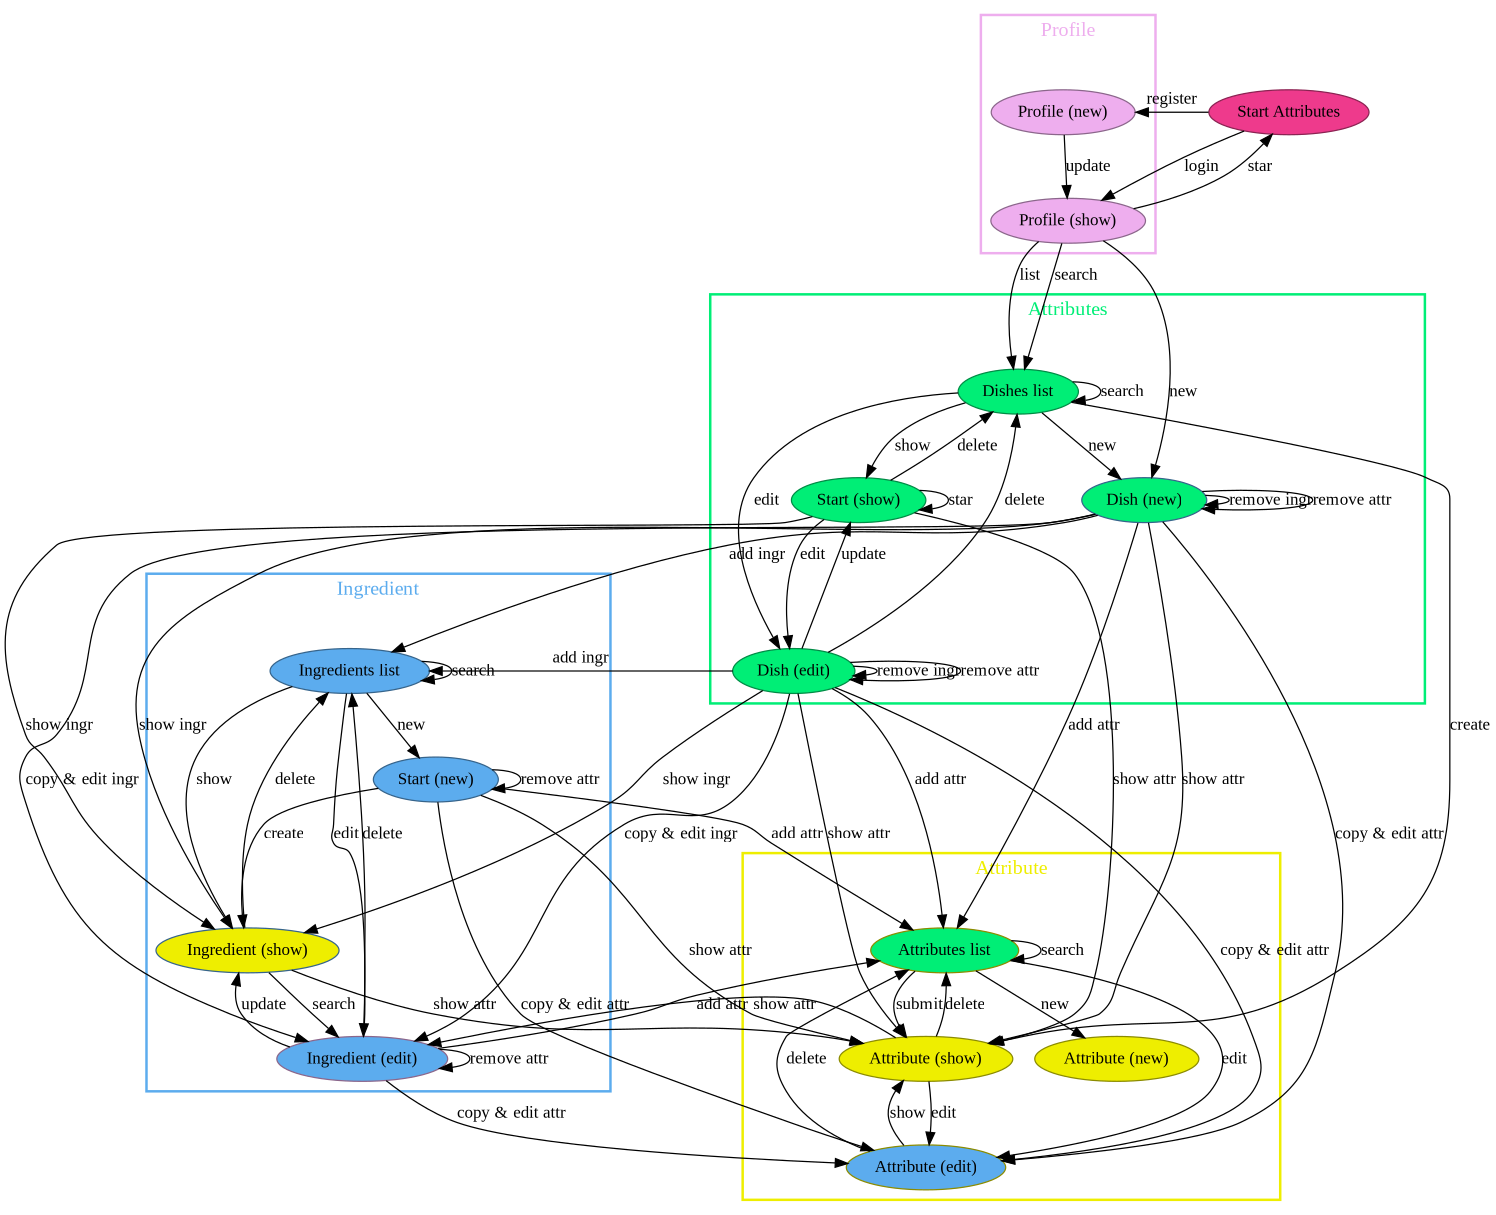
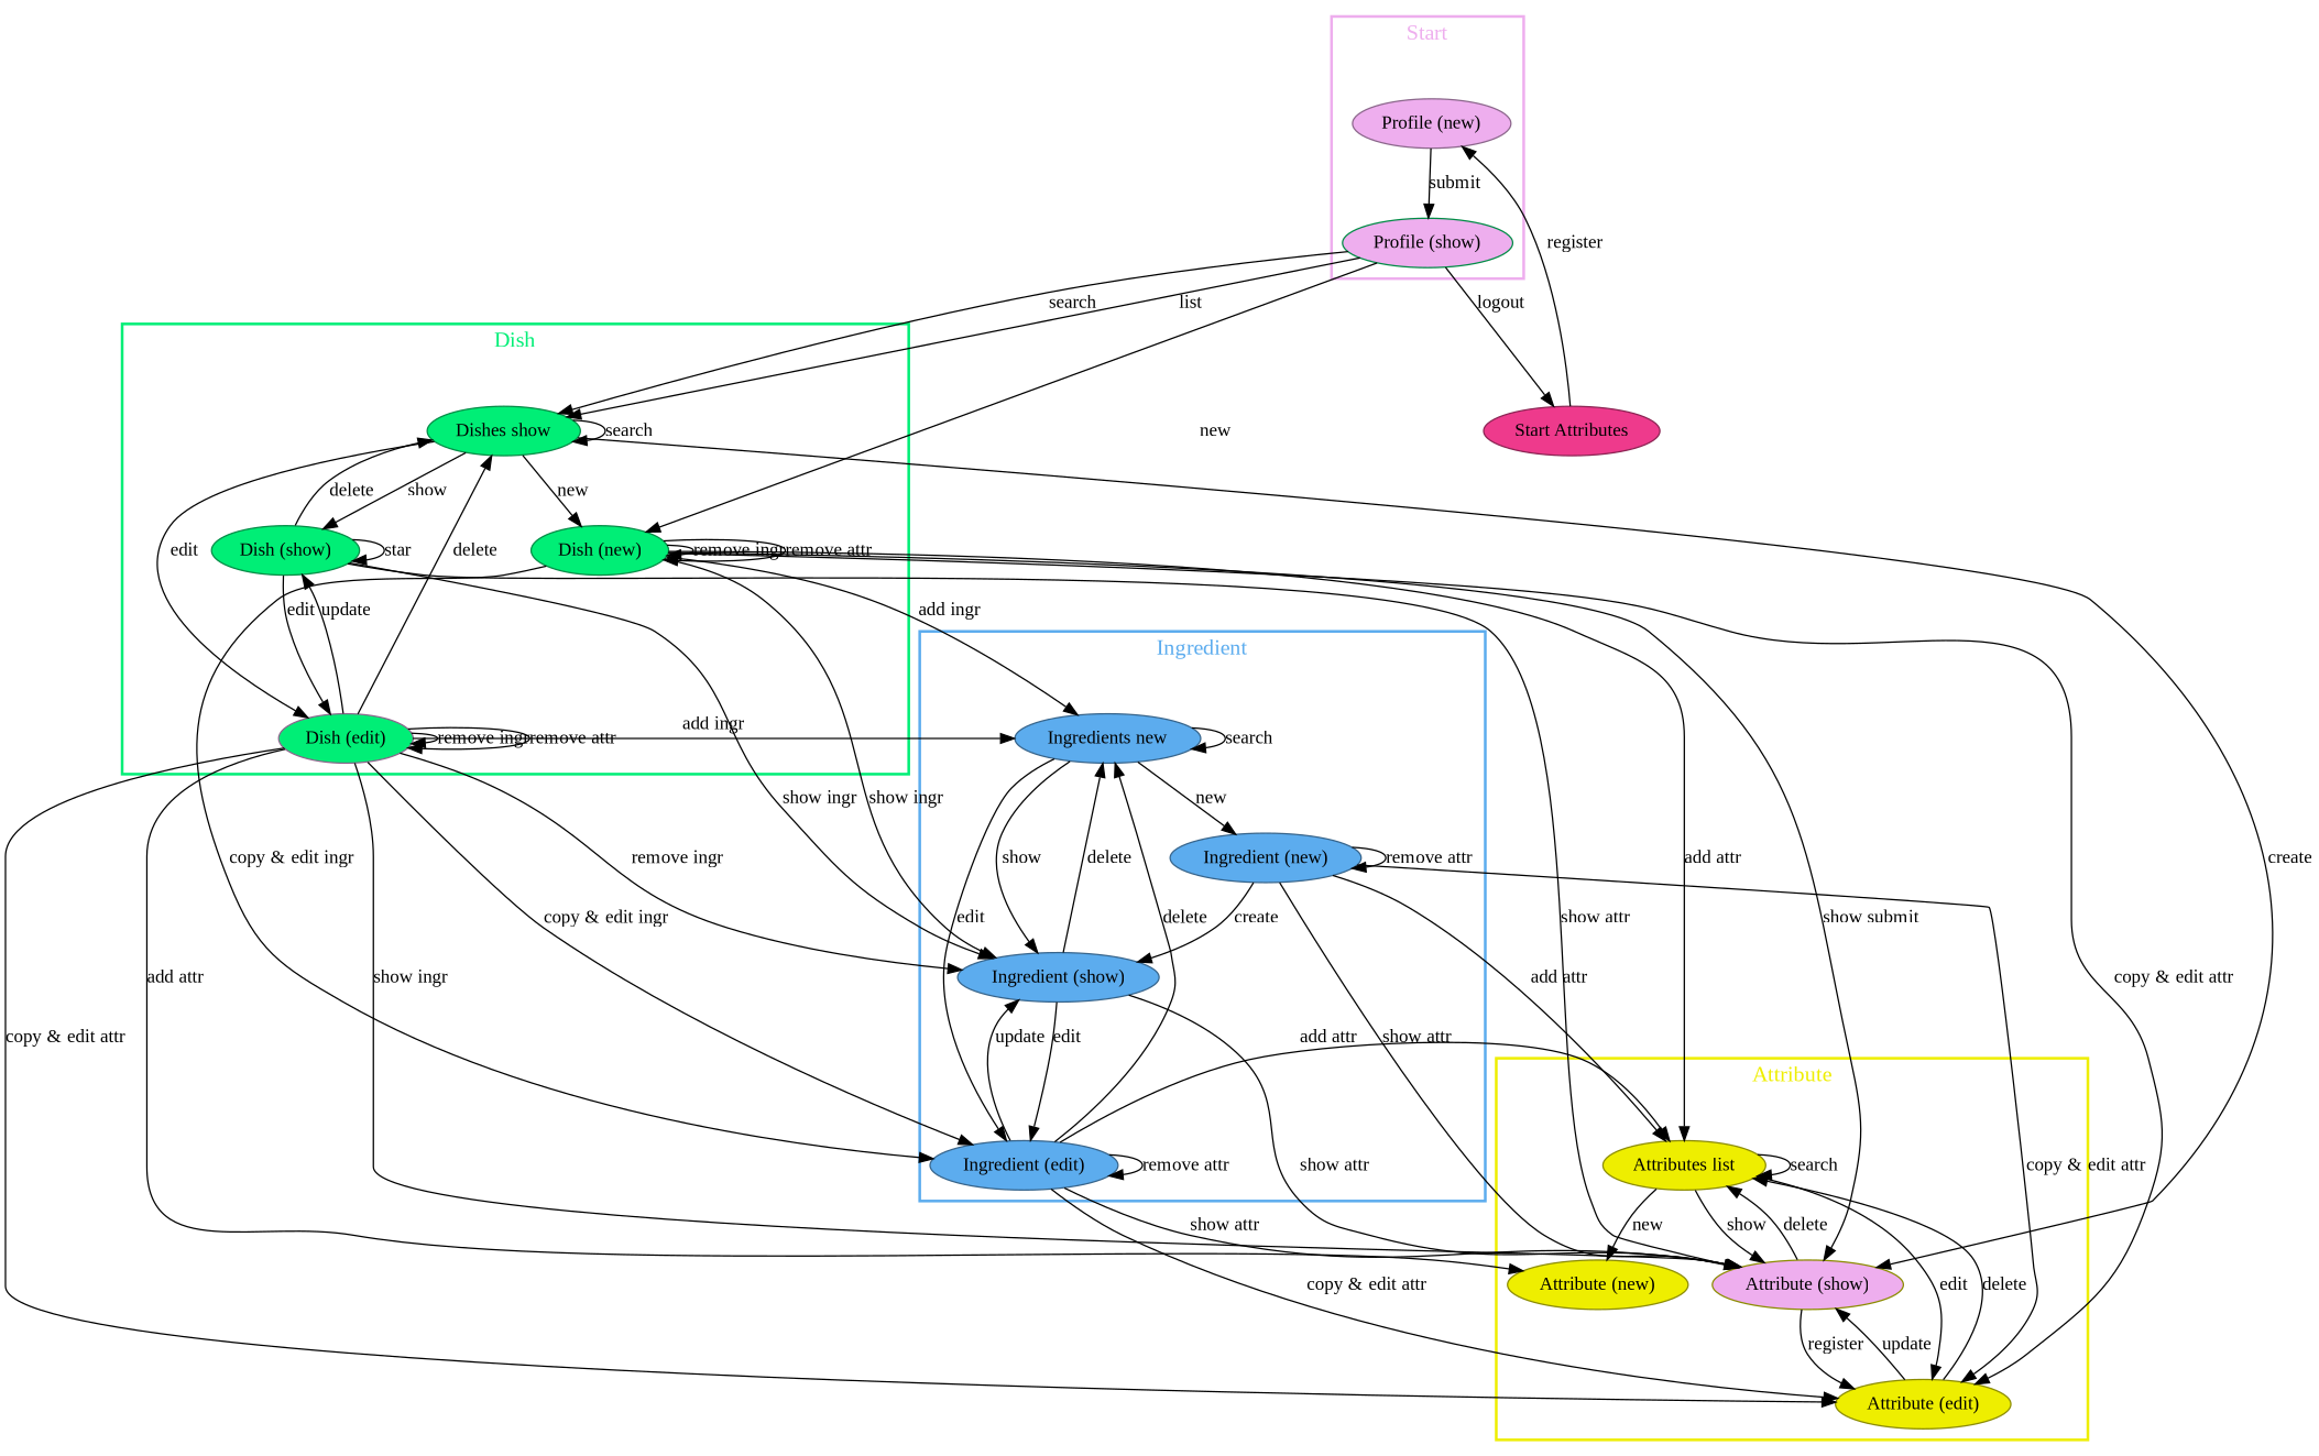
  digraph {
    fontname="Liberation Serif"
    node [color=springgreen4 fillcolor=springgreen2 fontname="Liberation Serif" shape=ellipse style=filled]
    edge [fontname="Liberation Serif"]
-   n1 [color=plum4 fillcolor=plum2 label="Profile (show)"]
+   n1 [fillcolor=plum2 label="Profile (show)"]
    n2 [color=plum4 fillcolor=plum2 label="Profile (new)"]
-   n3 [label="Dishes list"]
-   n4 [label="Start (show)"]
-   n5 [color=steelblue4 label="Dish (new)"]
-   n6 [label="Dish (edit)"]
-   n7 [color=steelblue4 fillcolor=steelblue2 label="Ingredients list"]
-   n8 [color=steelblue4 fillcolor=yellow2 label="Ingredient (show)"]
-   n9 [color=steelblue4 fillcolor=steelblue2 label="Start (new)"]
-   n10 [color=plum4 fillcolor=steelblue2 label="Ingredient (edit)"]
-   n11 [color=yellow4 label="Attributes list"]
-   n12 [color=yellow4 fillcolor=yellow2 label="Attribute (show)"]
+   n3 [label="Dishes show"]
+   n4 [label="Dish (show)"]
+   n5 [label="Dish (new)"]
+   n6 [color=plum4 label="Dish (edit)"]
+   n7 [color=steelblue4 fillcolor=steelblue2 label="Ingredients new"]
+   n8 [color=steelblue4 fillcolor=steelblue2 label="Ingredient (show)"]
+   n9 [color=steelblue4 fillcolor=steelblue2 label="Ingredient (new)"]
+   n10 [color=steelblue4 fillcolor=steelblue2 label="Ingredient (edit)"]
+   n11 [color=yellow4 fillcolor=yellow2 label="Attributes list"]
+   n12 [color=yellow4 fillcolor=plum2 label="Attribute (show)"]
    n13 [color=yellow4 fillcolor=yellow2 label="Attribute (new)"]
-   n14 [color=yellow4 fillcolor=steelblue2 label="Attribute (edit)"]
+   n14 [color=yellow4 fillcolor=yellow2 label="Attribute (edit)"]
    n15 [color=violetred4 fillcolor=violetred2 label="Start Attributes"]
    subgraph cluster_1 {
      color=plum2
      fontcolor=plum2
      fontsize=16
-     label=Profile
+     label=Start
      style=bold
      n1
      n2
    }
    subgraph cluster_2 {
      color=springgreen2
      fontcolor=springgreen2
      fontsize=16
-     label=Attributes
+     label=Dish
      style=bold
      n3
      n4
      n5
      n6
    }
    subgraph cluster_3 {
      color=steelblue2
      fontcolor=steelblue2
      fontsize=16
      label=Ingredient
      style=bold
      n7
      n8
      n9
      n10
    }
    subgraph cluster_4 {
      color=yellow2
      fontcolor=yellow2
      fontsize=16
      label=Attribute
      style=bold
      n11
      n12
      n13
      n14
    }
    n1 -> n3 [label=list]
    n1 -> n3 [label=search]
    n1 -> n5 [label=new]
-   n1 -> n15 [label=star]
-   n2 -> n1 [label=update]
+   n1 -> n15 [label=logout]
+   n2 -> n1 [label=submit]
    n3 -> n3 [label=search]
    n3 -> n4 [label=show]
    n3 -> n5 [label=new]
    n3 -> n6 [label=edit]
    n3 -> n12 [label=create]
    n4 -> n3 [label=delete]
    n4 -> n4 [label=star]
    n4 -> n6 [label=edit]
    n4 -> n8 [label="show ingr"]
    n4 -> n12 [label="show attr"]
    n5 -> n5 [label="remove ingr"]
    n5 -> n5 [label="remove attr"]
    n5 -> n7 [label="add ingr"]
    n5 -> n8 [label="show ingr"]
    n5 -> n10 [label="copy & edit ingr"]
    n5 -> n11 [label="add attr"]
-   n5 -> n12 [label="show attr"]
+   n5 -> n12 [label="show submit"]
    n5 -> n14 [label="copy & edit attr"]
    n6 -> n3 [label=delete]
    n6 -> n4 [label=update]
    n6 -> n6 [label="remove ingr"]
    n6 -> n6 [label="remove attr"]
    n6 -> n7 [label="add ingr"]
-   n6 -> n8 [label="show ingr"]
+   n6 -> n8 [label="remove ingr"]
    n6 -> n10 [label="copy & edit ingr"]
-   n6 -> n11 [label="add attr"]
-   n6 -> n12 [label="show attr"]
+   n6 -> n13 [label="add attr"]
+   n6 -> n12 [label="show ingr"]
    n6 -> n14 [label="copy & edit attr"]
    n7 -> n7 [label=search]
    n7 -> n8 [label=show]
    n7 -> n9 [label=new]
    n7 -> n10 [label=edit]
    n8 -> n7 [label=delete]
-   n8 -> n10 [label=search]
+   n8 -> n10 [label=edit]
    n8 -> n12 [label="show attr"]
    n9 -> n8 [label=create]
    n9 -> n9 [label="remove attr"]
    n9 -> n11 [label="add attr"]
    n9 -> n12 [label="show attr"]
    n9 -> n14 [label="copy & edit attr"]
    n10 -> n7 [label=delete]
    n10 -> n8 [label=update]
    n10 -> n10 [label="remove attr"]
    n10 -> n11 [label="add attr"]
-   n12 -> n10 [label="show attr"]
+   n10 -> n12 [label="show attr"]
    n10 -> n14 [label="copy & edit attr"]
    n11 -> n11 [label=search]
-   n11 -> n12 [label=submit]
+   n11 -> n12 [label=show]
    n11 -> n13 [label=new]
    n11 -> n14 [label=edit]
    n12 -> n11 [label=delete]
-   n12 -> n14 [label=edit]
+   n12 -> n14 [label=register]
    n14 -> n11 [label=delete]
-   n14 -> n12 [label=show]
-   n15 -> n1 [label=login]
+   n14 -> n12 [label=update]
    n15 -> n2 [label=register]
  }
